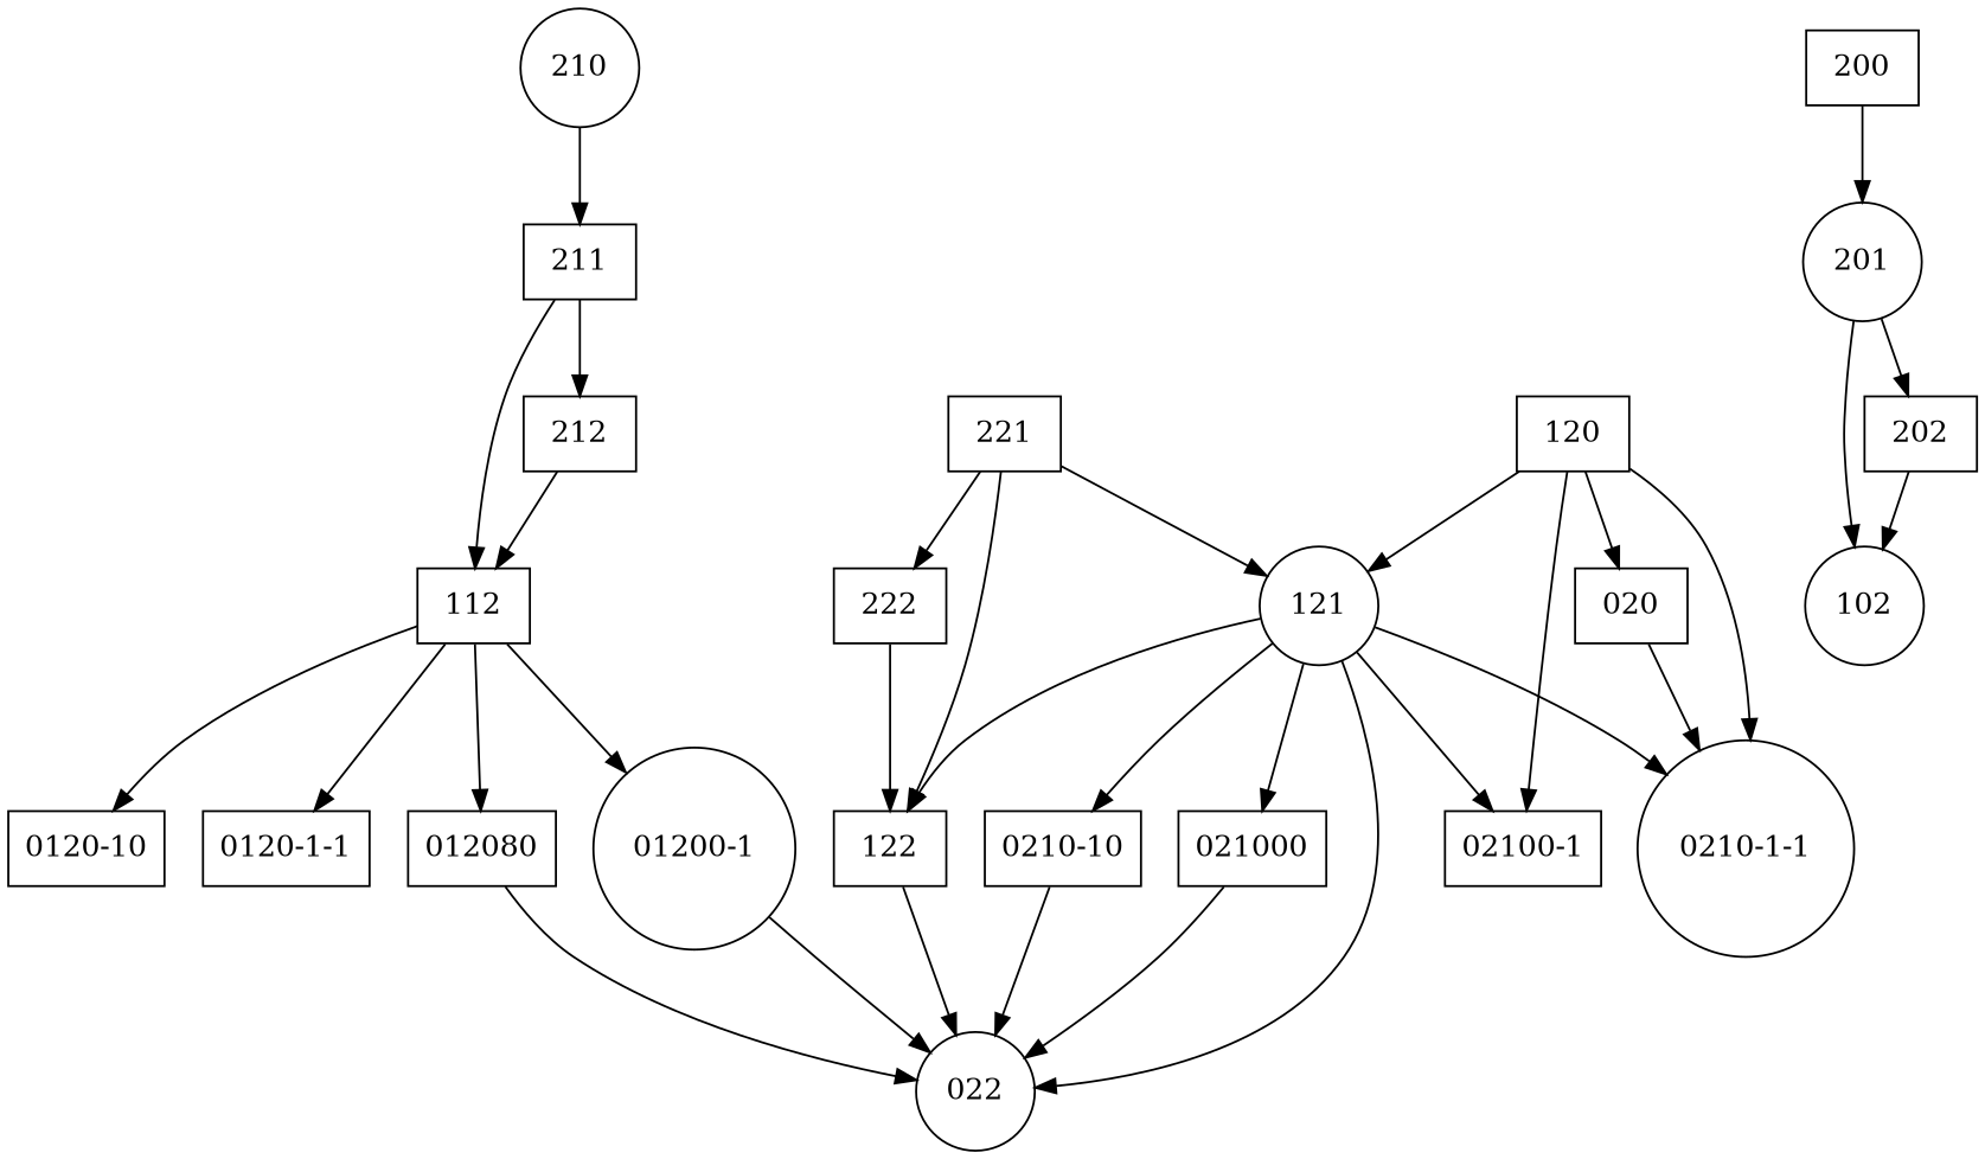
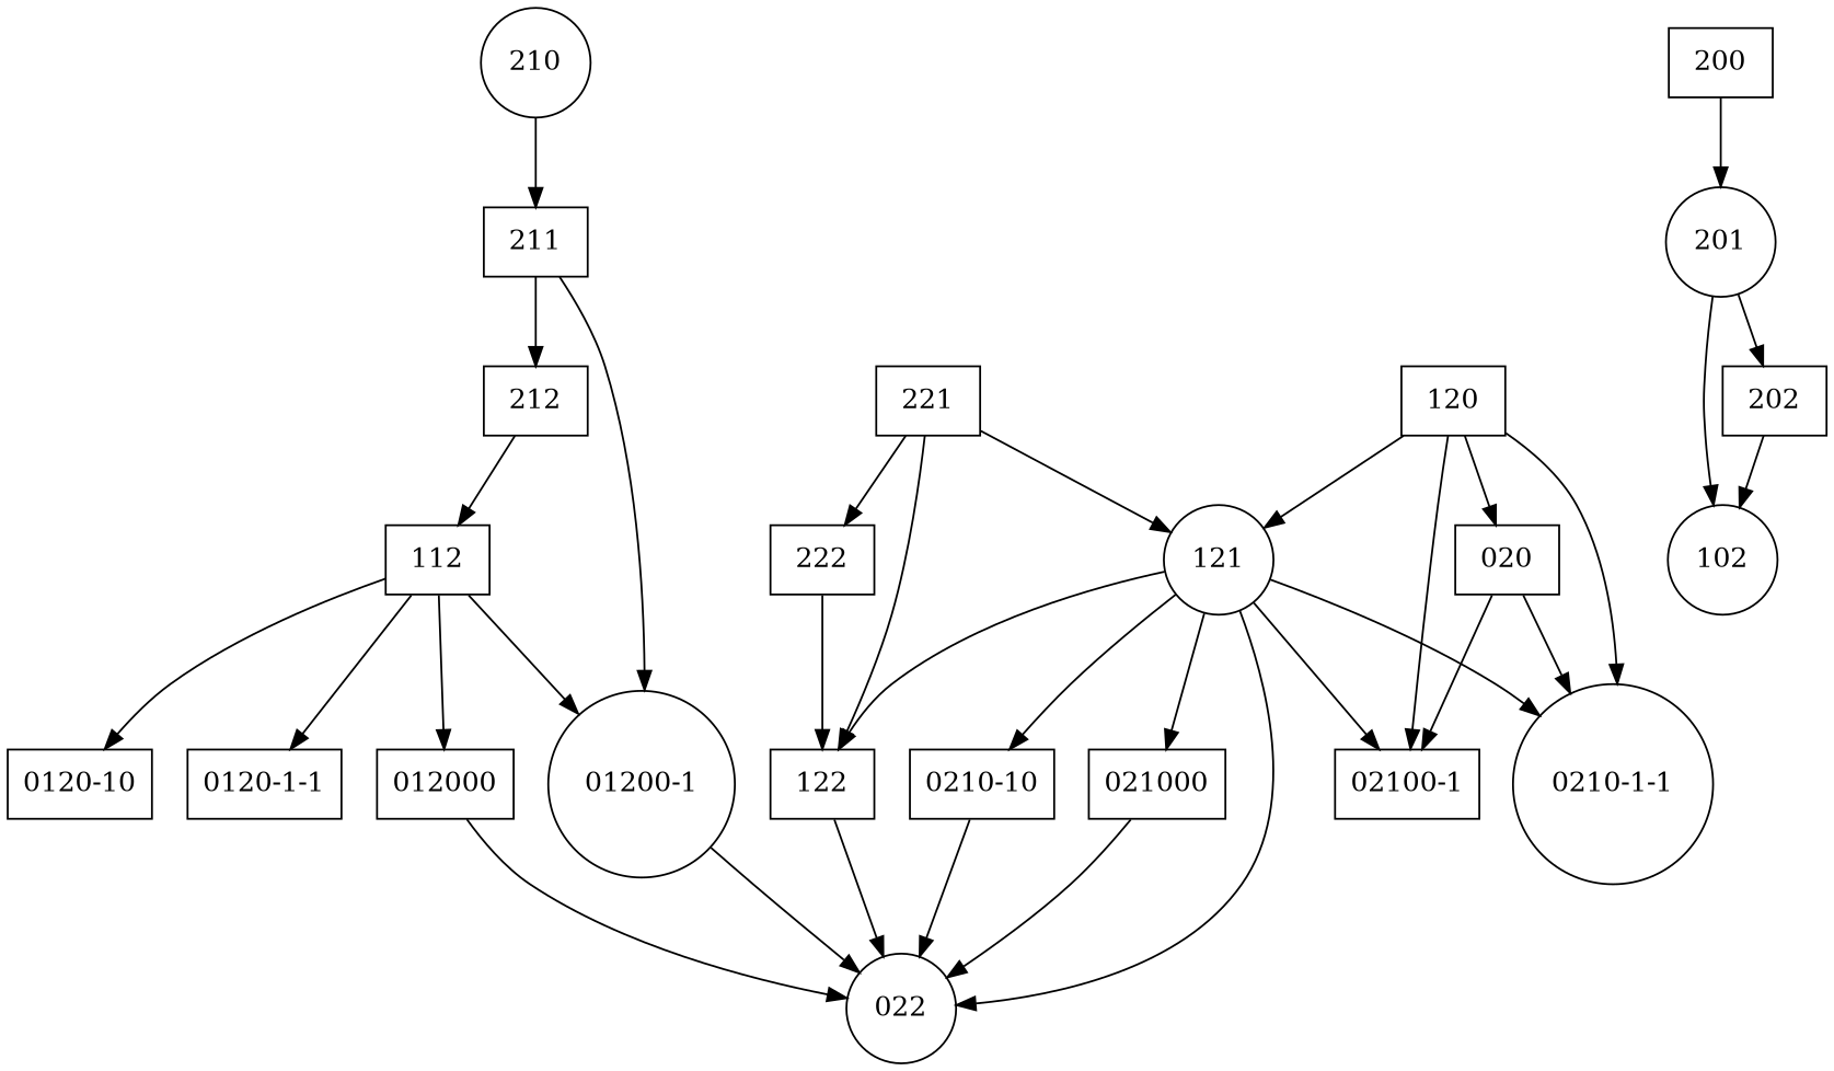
  digraph {
    node [shape=box]
    edge [penwidth=1]
    n1 [label="0120-1-1"]
    n2 [label="0120-10"]
    n3 [label="01200-1" shape=circle]
    n4 [label=022 shape=circle]
-   n5 [label=012080]
+   n5 [label=012000]
    n6 [label=020]
    n7 [label="0210-1-1" shape=circle]
    n8 [label="02100-1"]
    n9 [label="0210-10"]
    n10 [label=021000]
    n11 [label=102 shape=circle]
    n12 [label=112]
    n13 [label=120]
    n14 [label=121 shape=circle]
    n15 [label=122]
    n16 [label=200]
    n17 [label=201 shape=circle]
    n18 [label=202]
    n19 [label=210 shape=circle]
    n20 [label=211]
    n21 [label=212]
    n22 [label=221]
    n23 [label=222]
    n3 -> n4
    n5 -> n4
    n6 -> n7
+   n6 -> n8
    n9 -> n4
    n10 -> n4
    n12 -> n1
    n12 -> n2
    n12 -> n3
    n12 -> n5
    n13 -> n6
    n13 -> n7
    n13 -> n8
    n13 -> n14
    n14 -> n4
    n14 -> n7
    n14 -> n8
    n14 -> n9
    n14 -> n10
    n14 -> n15
    n15 -> n4
    n16 -> n17
    n17 -> n11
    n17 -> n18
    n18 -> n11
    n19 -> n20
-   n20 -> n12
+   n20 -> n3
    n20 -> n21
    n21 -> n12
    n22 -> n14
    n22 -> n15
    n22 -> n23
    n23 -> n15
  }
